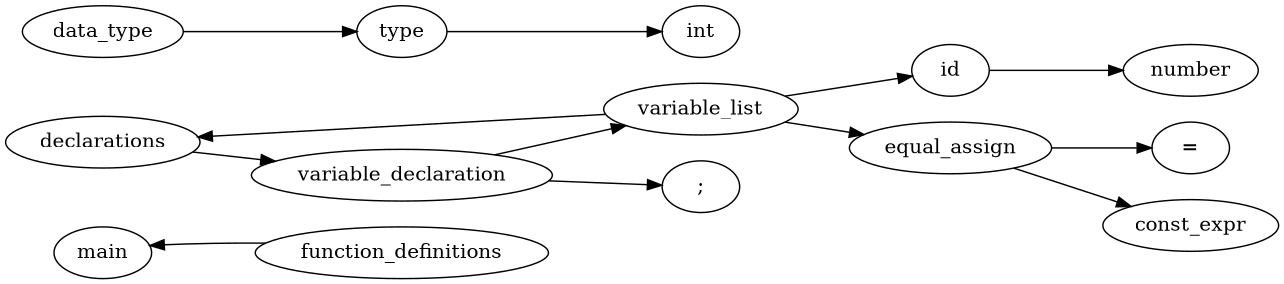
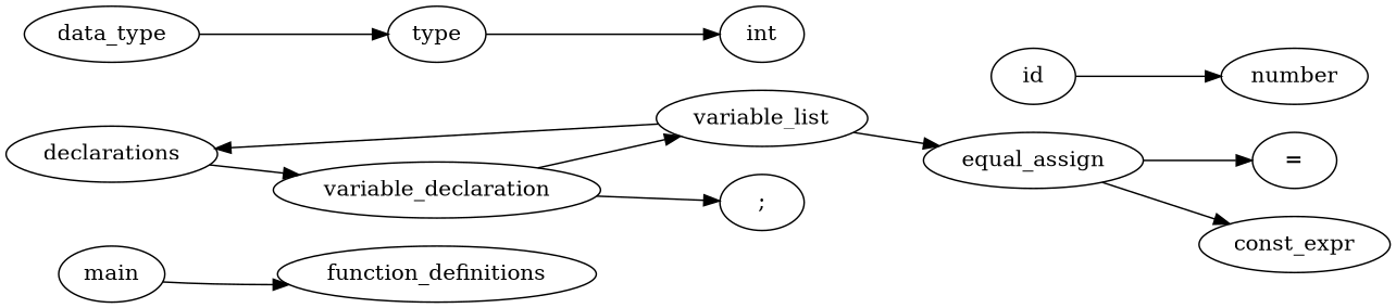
  digraph {
    rankdir=LR
    main
    function_definitions
    declarations
    variable_declaration
    variable_list
    ";"
    data_type
    type
    id
    equal_assign
    int
    number
    "="
    const_expr
-   function_definitions -> main
+   main -> function_definitions
    declarations -> variable_declaration
    variable_declaration -> variable_list
    variable_declaration -> ";"
    variable_list -> declarations
-   variable_list -> id
    variable_list -> equal_assign
    data_type -> type
    type -> int
    id -> number
    equal_assign -> "="
    equal_assign -> const_expr
  }
